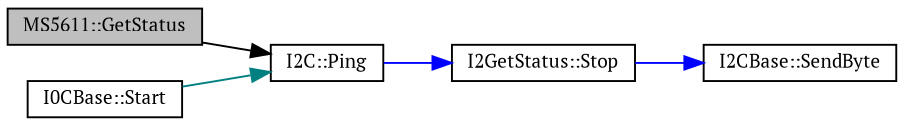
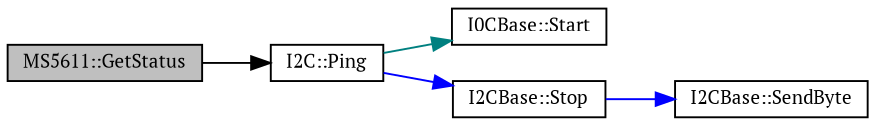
  digraph {
    fontname="PT Serif"
    rankdir=LR
    node [color=black fillcolor=white fontname="PT Serif" fontsize=10 shape=record style=filled]
    edge [color=blue fontname="PT Serif" fontsize=10 labelfontname=Helvetica labelfontsize=10 style=solid]
    n1 [fillcolor=grey75 fontcolor=black height=0.2 label="MS5611::GetStatus" width=0.4]
    n2 [height=0.2 label="I2C::Ping" width=0.4]
    n3 [height=0.2 label="I0CBase::Start" width=0.4]
-   n4 [height=0.2 label="I2GetStatus::Stop" width=0.4]
+   n4 [height=0.2 label="I2CBase::Stop" width=0.4]
    n5 [height=0.2 label="I2CBase::SendByte" width=0.4]
    n1 -> n2 [color=black]
-   n3 -> n2 [color=teal]
+   n2 -> n3 [color=teal]
    n2 -> n4
    n4 -> n5
  }
